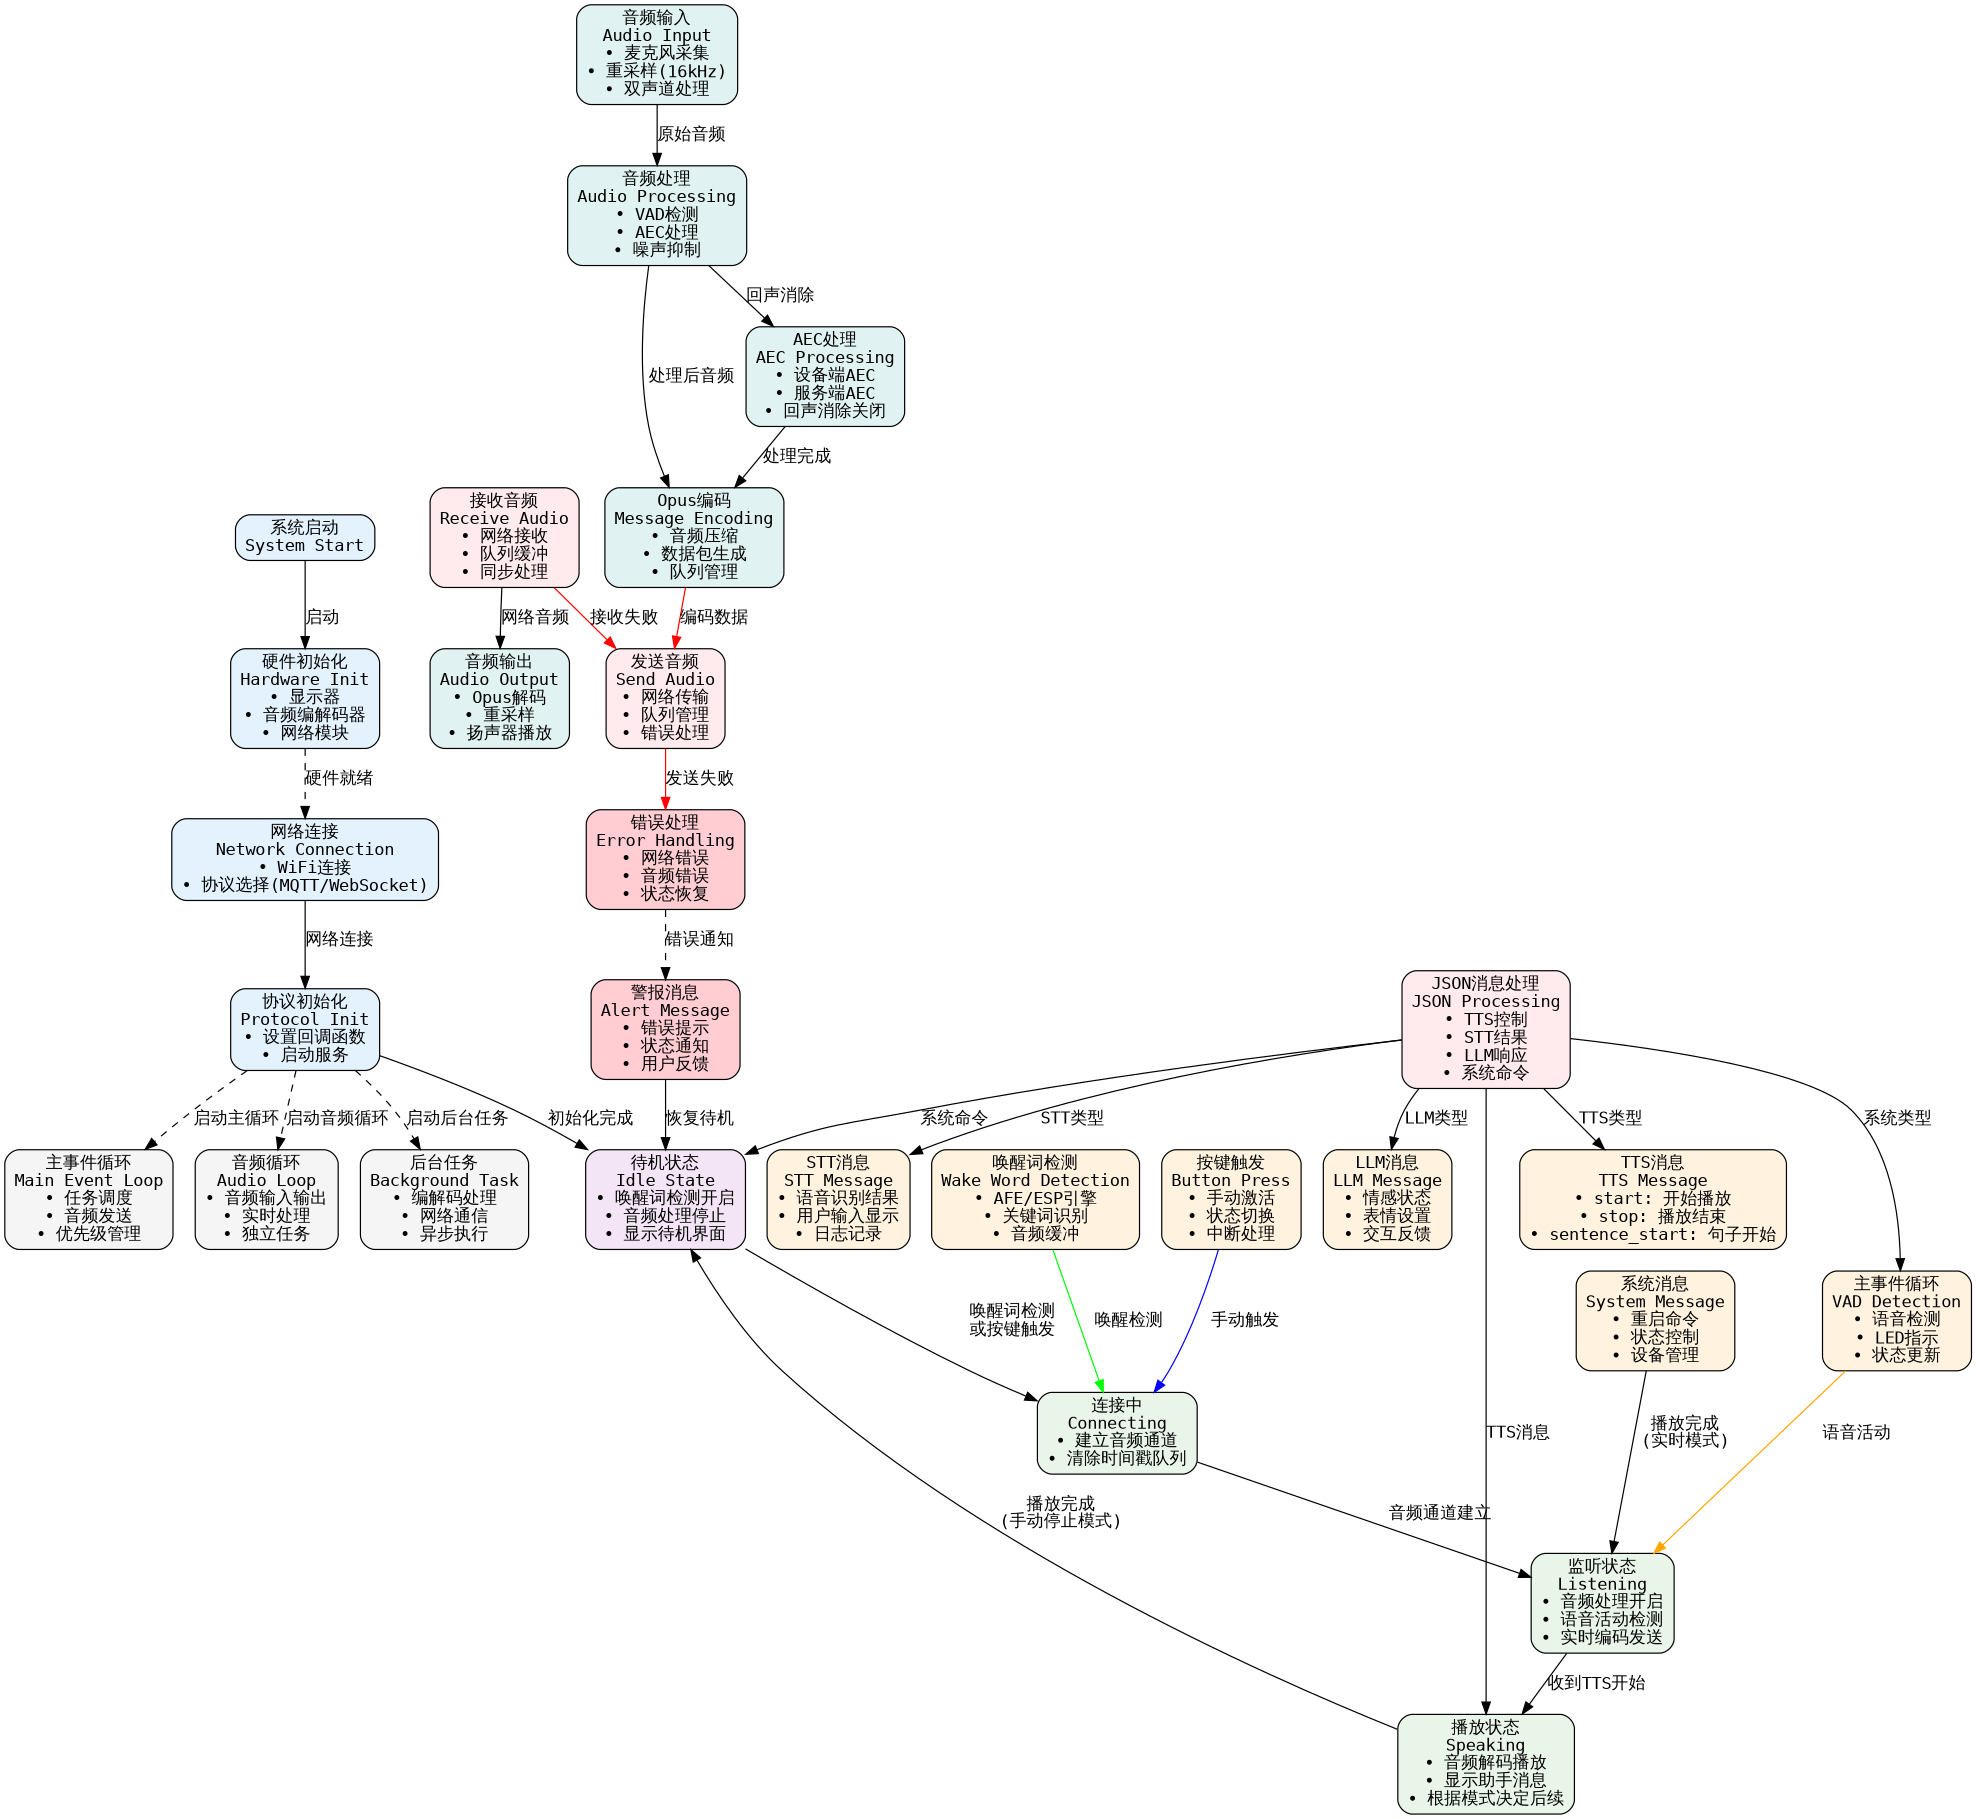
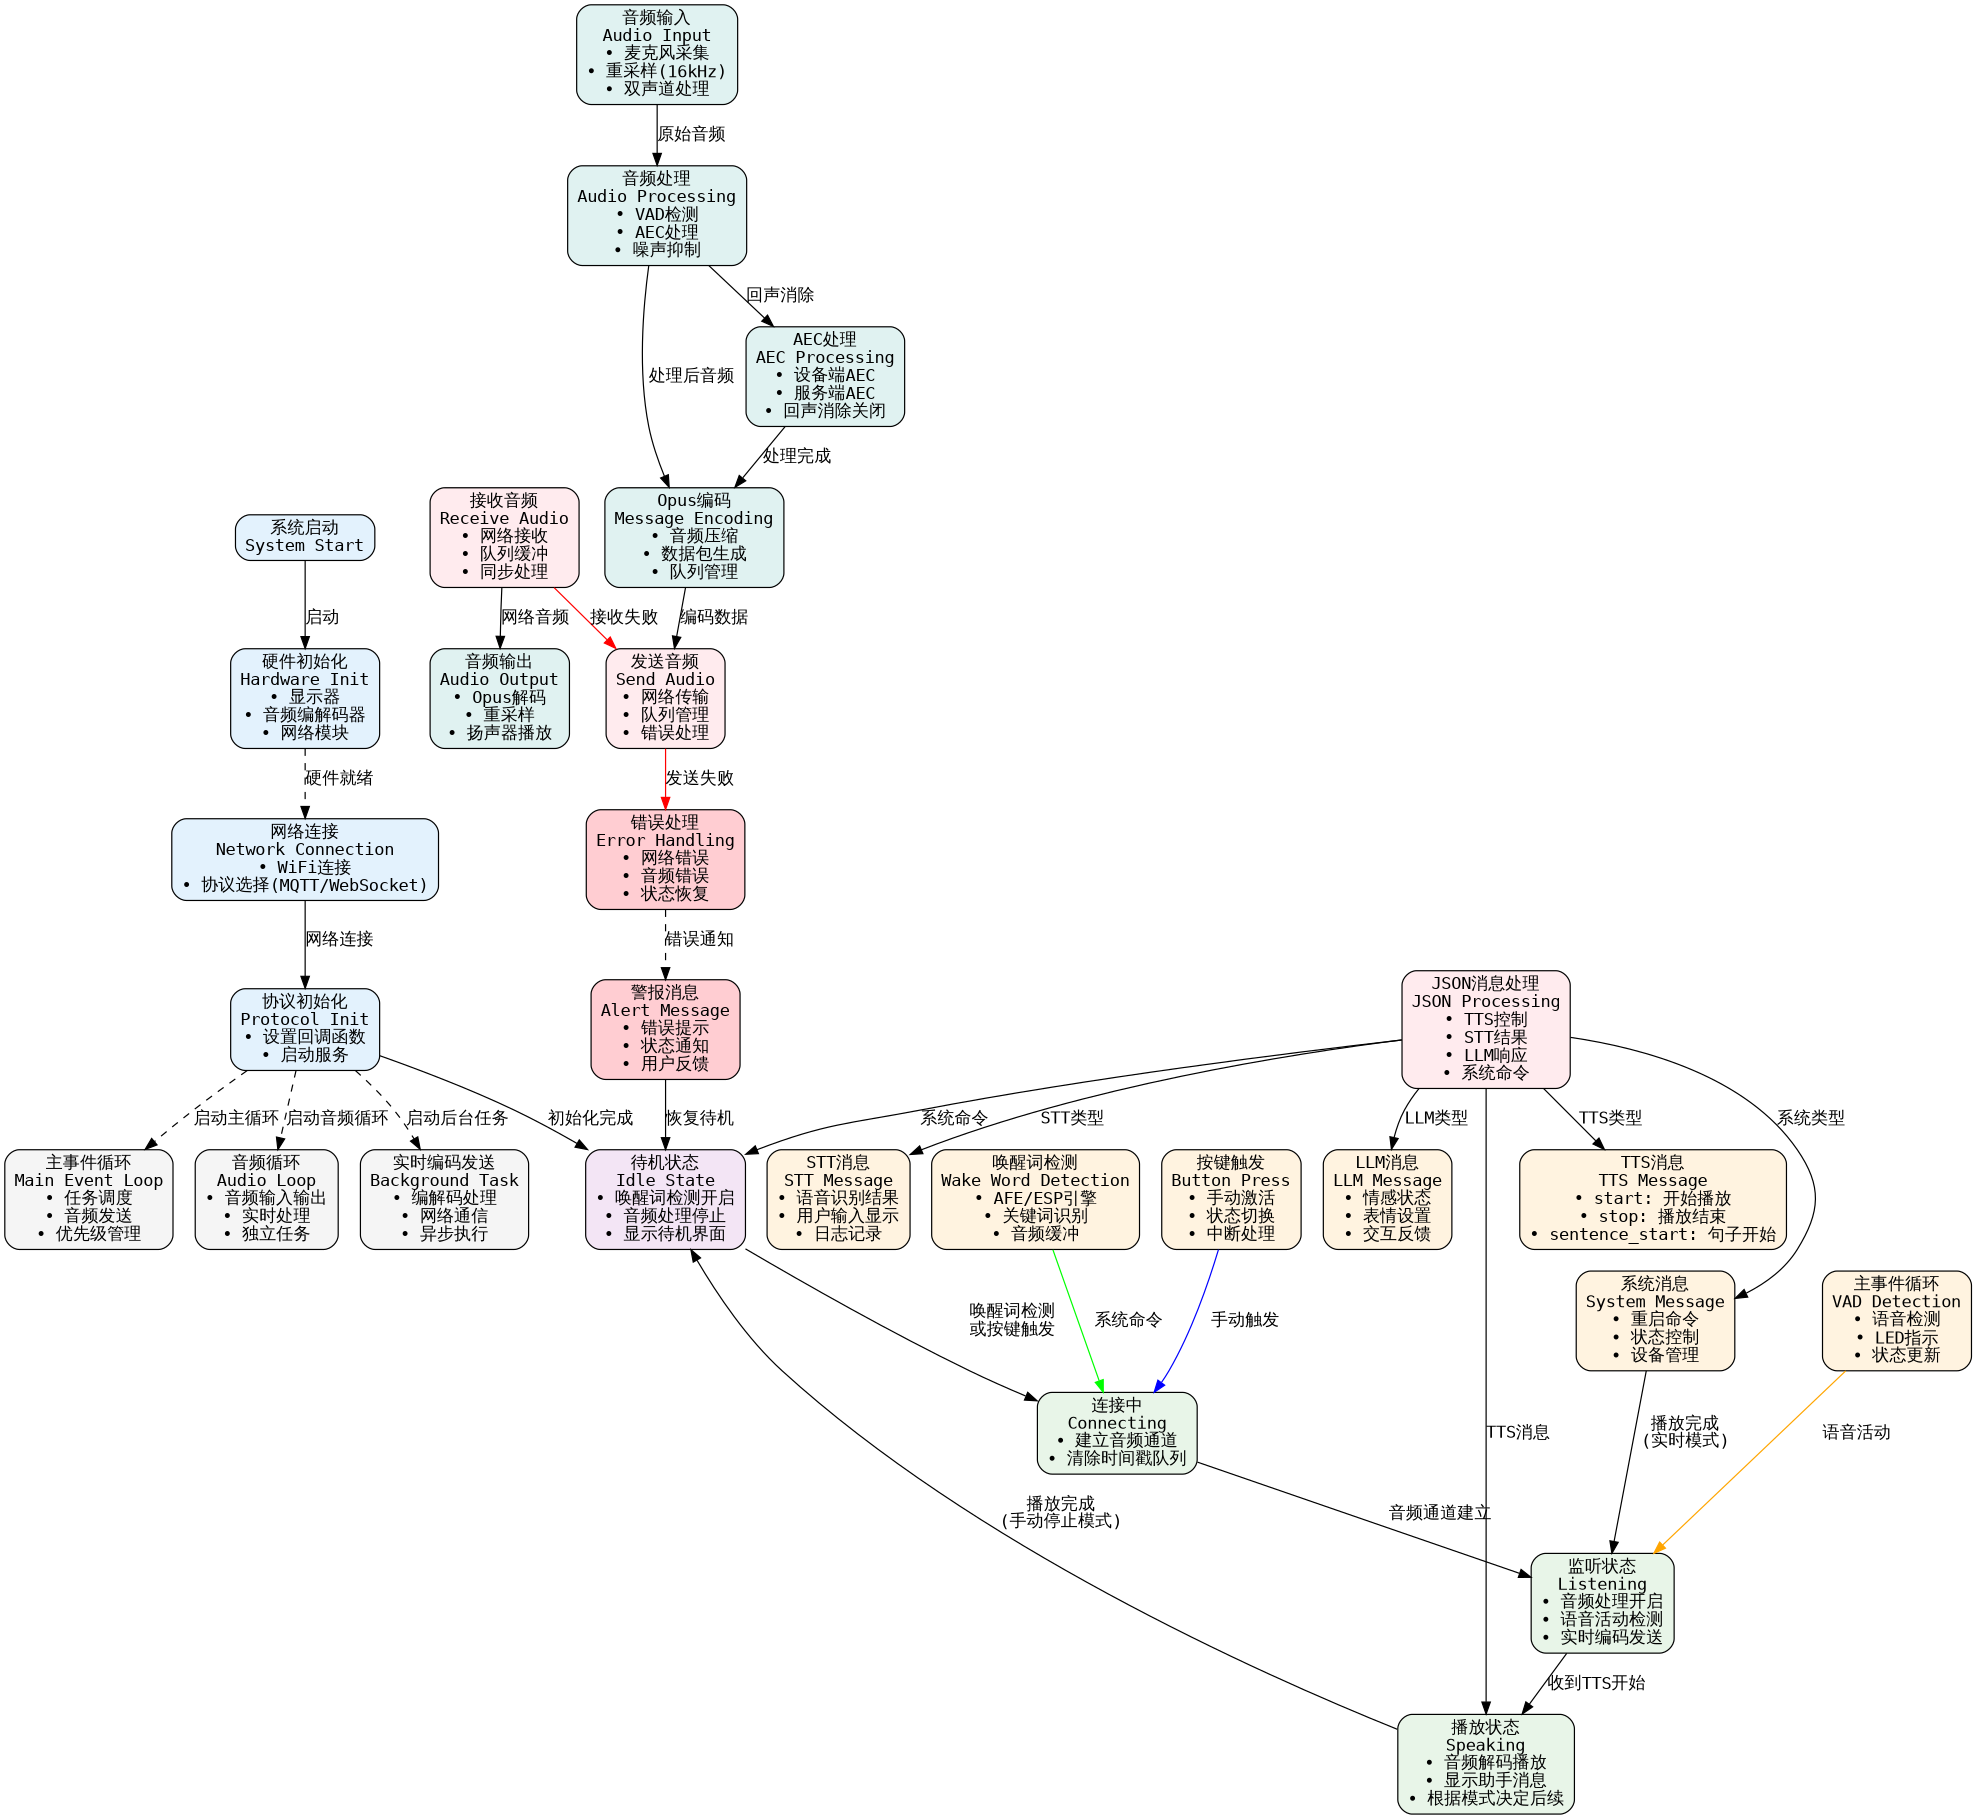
  digraph {
    bgcolor=white
    fontname="DejaVu Sans Mono"
    rankdir=TB
    node [fillcolor="#FFF3E0" fontname="DejaVu Sans Mono" shape=box style="rounded,filled"]
    edge [fontname="DejaVu Sans Mono"]
    n1 [fillcolor="#E3F2FD" label="系统启动\nSystem Start"]
    n2 [fillcolor="#E3F2FD" label="硬件初始化\nHardware Init\n• 显示器\n• 音频编解码器\n• 网络模块"]
    n3 [fillcolor="#E3F2FD" label="网络连接\nNetwork Connection\n• WiFi连接\n• 协议选择(MQTT/WebSocket)"]
    n4 [fillcolor="#E3F2FD" label="协议初始化\nProtocol Init\n• 设置回调函数\n• 启动服务"]
    n5 [fillcolor="#F3E5F5" label="待机状态\nIdle State\n• 唤醒词检测开启\n• 音频处理停止\n• 显示待机界面"]
    n6 [fillcolor="#F5F5F5" label="主事件循环\nMain Event Loop\n• 任务调度\n• 音频发送\n• 优先级管理"]
    n7 [fillcolor="#F5F5F5" label="音频循环\nAudio Loop\n• 音频输入输出\n• 实时处理\n• 独立任务"]
-   n8 [fillcolor="#F5F5F5" label="后台任务\nBackground Task\n• 编解码处理\n• 网络通信\n• 异步执行"]
+   n8 [fillcolor="#F5F5F5" label="实时编码发送\nBackground Task\n• 编解码处理\n• 网络通信\n• 异步执行"]
    n9 [fillcolor="#E8F5E8" label="连接中\nConnecting\n• 建立音频通道\n• 清除时间戳队列"]
    n10 [fillcolor="#E8F5E8" label="监听状态\nListening\n• 音频处理开启\n• 语音活动检测\n• 实时编码发送"]
    n11 [fillcolor="#E8F5E8" label="播放状态\nSpeaking\n• 音频解码播放\n• 显示助手消息\n• 根据模式决定后续"]
    n12 [fillcolor="#E0F2F1" label="音频输入\nAudio Input\n• 麦克风采集\n• 重采样(16kHz)\n• 双声道处理"]
    n13 [fillcolor="#E0F2F1" label="音频处理\nAudio Processing\n• VAD检测\n• AEC处理\n• 噪声抑制"]
    n14 [fillcolor="#E0F2F1" label="Opus编码\nMessage Encoding\n• 音频压缩\n• 数据包生成\n• 队列管理"]
    n15 [fillcolor="#E0F2F1" label="AEC处理\nAEC Processing\n• 设备端AEC\n• 服务端AEC\n• 回声消除关闭"]
    n16 [fillcolor="#FFEBEE" label="发送音频\nSend Audio\n• 网络传输\n• 队列管理\n• 错误处理"]
    n17 [fillcolor="#FFCDD2" label="错误处理\nError Handling\n• 网络错误\n• 音频错误\n• 状态恢复"]
    n18 [fillcolor="#E0F2F1" label="音频输出\nAudio Output\n• Opus解码\n• 重采样\n• 扬声器播放"]
    n19 [fillcolor="#FFCDD2" label="警报消息\nAlert Message\n• 错误提示\n• 状态通知\n• 用户反馈"]
    n20 [fillcolor="#FFEBEE" label="接收音频\nReceive Audio\n• 网络接收\n• 队列缓冲\n• 同步处理"]
    n21 [fillcolor="#FFEBEE" label="JSON消息处理\nJSON Processing\n• TTS控制\n• STT结果\n• LLM响应\n• 系统命令"]
    n22 [label="TTS消息\nTTS Message\n• start: 开始播放\n• stop: 播放结束\n• sentence_start: 句子开始"]
    n23 [label="STT消息\nSTT Message\n• 语音识别结果\n• 用户输入显示\n• 日志记录"]
    n24 [label="LLM消息\nLLM Message\n• 情感状态\n• 表情设置\n• 交互反馈"]
    n25 [label="系统消息\nSystem Message\n• 重启命令\n• 状态控制\n• 设备管理"]
    n26 [label="唤醒词检测\nWake Word Detection\n• AFE/ESP引擎\n• 关键词识别\n• 音频缓冲"]
    n27 [label="按键触发\nButton Press\n• 手动激活\n• 状态切换\n• 中断处理"]
    n28 [label="主事件循环\nVAD Detection\n• 语音检测\n• LED指示\n• 状态更新"]
    n1 -> n2 [label="启动"]
    n2 -> n3 [label="硬件就绪" style=dashed]
    n3 -> n4 [label="网络连接"]
    n4 -> n5 [label="初始化完成"]
    n4 -> n6 [label="启动主循环" style=dashed]
    n4 -> n7 [label="启动音频循环" style=dashed]
    n4 -> n8 [label="启动后台任务" style=dashed]
    n5 -> n9 [label="唤醒词检测\n或按键触发"]
    n9 -> n10 [label="音频通道建立"]
    n10 -> n11 [label="收到TTS开始"]
    n11 -> n5 [label="播放完成\n(手动停止模式)"]
    n12 -> n13 [label="原始音频"]
    n13 -> n14 [label="处理后音频"]
    n13 -> n15 [label="回声消除"]
-   n14 -> n16 [label="编码数据" color=red]
+   n14 -> n16 [label="编码数据"]
    n15 -> n14 [label="处理完成"]
    n16 -> n17 [color=red label="发送失败"]
    n17 -> n19 [label="错误通知" style=dashed]
    n19 -> n5 [label="恢复待机"]
    n20 -> n16 [color=red label="接收失败"]
    n20 -> n18 [label="网络音频"]
    n21 -> n5 [label="系统命令"]
    n21 -> n11 [label="TTS消息"]
    n21 -> n22 [label="TTS类型"]
    n21 -> n23 [label="STT类型"]
    n21 -> n24 [label="LLM类型"]
-   n21 -> n28 [label="系统类型"]
+   n21 -> n25 [label="系统类型"]
    n25 -> n10 [label="播放完成\n(实时模式)"]
-   n26 -> n9 [color=green label="唤醒检测"]
+   n26 -> n9 [color=green label="系统命令"]
    n27 -> n9 [color=blue label="手动触发"]
    n28 -> n10 [color=orange label="语音活动"]
  }
